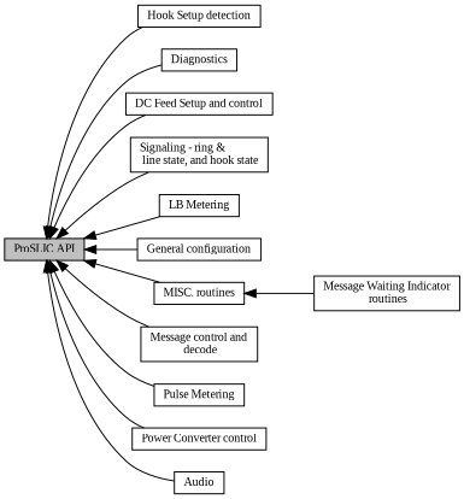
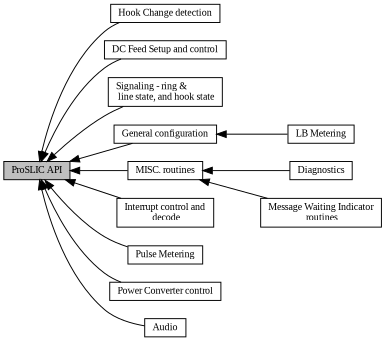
  digraph {
    fontname="Liberation Serif"
    rankdir=LR
    node [color=black fillcolor=white fontname="Liberation Serif" fontsize=10 shape=record style=filled]
    edge [dir=back fontname="Liberation Serif" fontsize=10 labelfontname=Helvetica labelfontsize=10 shape=plaintext style=solid]
-   n1 [height=0.2 label="Hook Setup detection" width=0.4]
+   n1 [height=0.2 label="Hook Change detection" width=0.4]
    n2 [height=0.2 label=Diagnostics width=0.4]
    n3 [height=0.2 label="DC Feed Setup and control" width=0.4]
    n4 [height=0.2 label="Signaling - ring &\l line state, and hook state" width=0.4]
    n5 [fillcolor=grey75 fontcolor=black height=0.2 label="ProSLIC API" width=0.4]
    n6 [height=0.2 label="LB Metering" width=0.4]
    n7 [height=0.2 label="General configuration" width=0.4]
    n8 [height=0.2 label="MISC. routines" width=0.4]
-   n9 [height=0.2 label="Message control and\l decode" width=0.4]
+   n9 [height=0.2 label="Interrupt control and\l decode" width=0.4]
    n10 [height=0.2 label="Pulse Metering" width=0.4]
    n11 [height=0.2 label="Power Converter control" width=0.4]
    n12 [height=0.2 label=Audio width=0.4]
    n13 [height=0.2 label="Message Waiting Indicator\l routines" width=0.4]
    n5 -> n1
-   n5 -> n2
+   n8 -> n2
    n5 -> n3
    n5 -> n4
-   n5 -> n6
+   n7 -> n6
    n5 -> n7
    n5 -> n8
    n5 -> n9
    n5 -> n10
    n5 -> n11
    n5 -> n12
    n8 -> n13
  }
